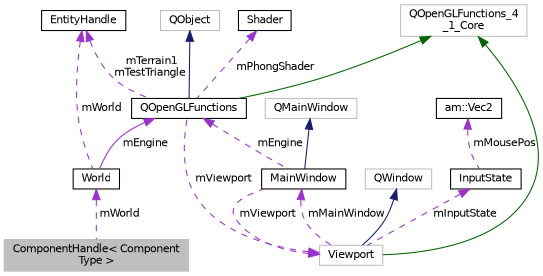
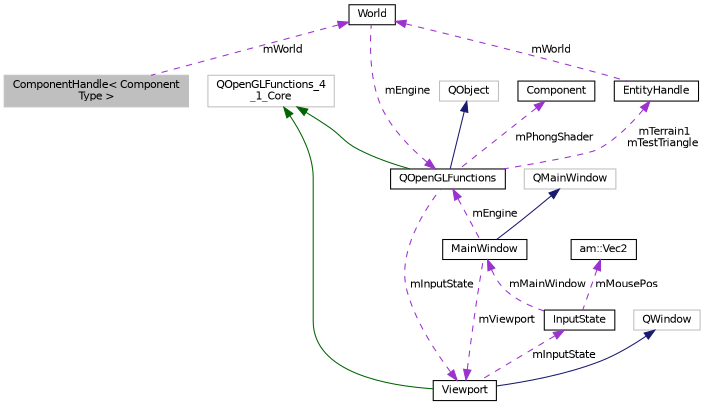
  digraph {
    node [color=black fillcolor=white fontname=Helvetica fontsize=10 shape=record style=filled]
    edge [color=darkorchid3 dir=back fontname=Helvetica fontsize=10 labelfontname=Helvetica labelfontsize=10 style=dashed]
    n1 [color=grey75 fillcolor=grey75 fontcolor=black height=0.2 label="ComponentHandle\< Component\lType \>" width=0.4]
    n2 [height=0.2 label=World width=0.4]
    n3 [height=0.2 label=EntityHandle width=0.4]
    n4 [height=0.2 label=QOpenGLFunctions width=0.4]
    n5 [height=0.2 label=MainWindow width=0.4]
-   n6 [color=grey75 height=0.2 label=Viewport width=0.4]
+   n6 [height=0.2 label=Viewport width=0.4]
    n7 [color=grey75 height=0.2 label=QObject width=0.4]
    n8 [color=grey75 height=0.2 label="QOpenGLFunctions_4\l_1_Core" width=0.4]
-   n9 [height=0.2 label=Shader width=0.4]
+   n9 [height=0.2 label=Component width=0.4]
    n10 [color=grey75 height=0.2 label=QWindow width=0.4]
    n11 [height=0.2 label=InputState width=0.4]
    n12 [height=0.2 label="am::Vec2" width=0.4]
    n13 [color=grey75 height=0.2 label=QMainWindow width=0.4]
    n2 -> n1 [label=" mWorld"]
-   n3 -> n2 [label=" mWorld"]
+   n2 -> n3 [label=" mWorld"]
    n3 -> n4 [label=" mTerrain1\nmTestTriangle"]
-   n4 -> n2 [label=" mEngine" style=solid]
+   n4 -> n2 [label=" mEngine"]
    n4 -> n5 [label=" mEngine"]
-   n5 -> n6 [label=" mMainWindow"]
-   n6 -> n4 [label=" mViewport"]
+   n5 -> n11 [label=" mMainWindow"]
+   n6 -> n4 [label=" mInputState"]
    n6 -> n5 [label=" mViewport"]
    n7 -> n4 [color=midnightblue style=solid]
    n8 -> n4 [color=darkgreen style=solid]
    n8 -> n6 [color=darkgreen style=solid]
    n9 -> n4 [label=" mPhongShader"]
    n10 -> n6 [color=midnightblue style=solid]
    n11 -> n6 [label=" mInputState"]
    n12 -> n11 [label=" mMousePos"]
    n13 -> n5 [color=midnightblue style=solid]
  }
